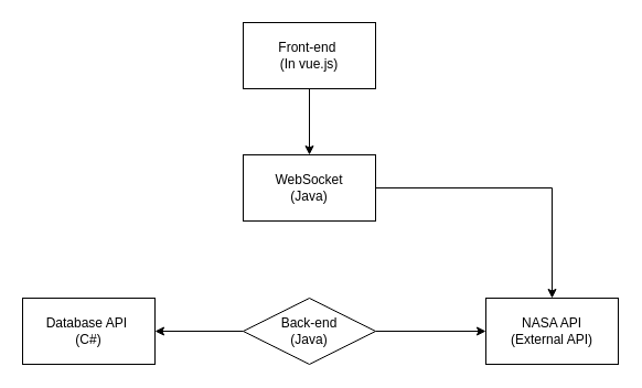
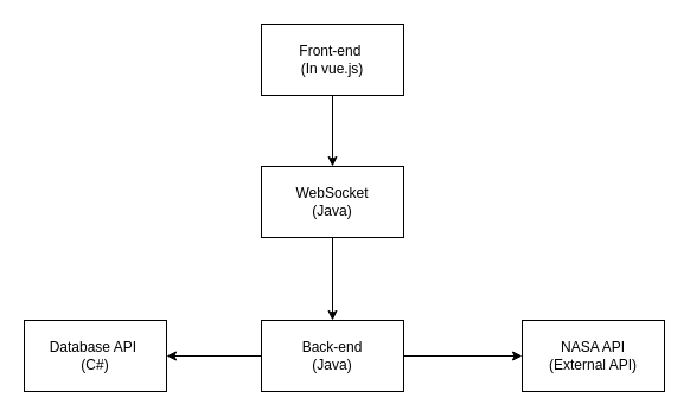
  <mxCell id="0" />
  <mxCell id="1" parent="0" />
  <mxCell id="2" style="edgeStyle=orthogonalEdgeStyle;rounded=0;orthogonalLoop=1;jettySize=auto;html=1;exitX=0.5;exitY=1;exitDx=0;exitDy=0;entryX=0.5;entryY=0;entryDx=0;entryDy=0;" parent="1" source="3" target="5" edge="1"><mxGeometry relative="1" as="geometry" /></mxCell>
  <mxCell id="3" value="Front-end&amp;nbsp;&lt;br&gt;(In vue.js)" style="rounded=0;whiteSpace=wrap;html=1;" parent="1" vertex="1"><mxGeometry x="220" y="20" width="120" height="60" as="geometry" /></mxCell>
- <mxCell id="4" style="edgeStyle=orthogonalEdgeStyle;rounded=0;orthogonalLoop=1;jettySize=auto;html=1;" parent="1" source="5" target="10" edge="1"><mxGeometry relative="1" as="geometry" /></mxCell>
+ <mxCell id="4" style="edgeStyle=orthogonalEdgeStyle;rounded=0;orthogonalLoop=1;jettySize=auto;html=1;entryX=0.5;entryY=0;entryDx=0;entryDy=0;" parent="1" source="5" target="8" edge="1"><mxGeometry relative="1" as="geometry" /></mxCell>
  <mxCell id="5" value="WebSocket&lt;br&gt;(Java)" style="rounded=0;whiteSpace=wrap;html=1;" parent="1" vertex="1"><mxGeometry x="220" y="140" width="120" height="60" as="geometry" /></mxCell>
  <mxCell id="6" style="edgeStyle=orthogonalEdgeStyle;rounded=0;orthogonalLoop=1;jettySize=auto;html=1;" parent="1" source="8" target="10" edge="1"><mxGeometry relative="1" as="geometry" /></mxCell>
  <mxCell id="7" style="edgeStyle=orthogonalEdgeStyle;rounded=0;orthogonalLoop=1;jettySize=auto;html=1;" parent="1" source="8" target="9" edge="1"><mxGeometry relative="1" as="geometry" /></mxCell>
- <mxCell id="8" value="Back-end&lt;br&gt;(Java)" style="rhombus;whiteSpace=wrap;html=1;" parent="1" vertex="1"><mxGeometry x="220" y="270" width="120" height="60" as="geometry" /></mxCell>
+ <mxCell id="8" value="Back-end&lt;br&gt;(Java)" style="rounded=0;whiteSpace=wrap;html=1;" parent="1" vertex="1"><mxGeometry x="220" y="270" width="120" height="60" as="geometry" /></mxCell>
  <mxCell id="9" value="Database API&amp;nbsp;&lt;br&gt;(C#)" style="rounded=0;whiteSpace=wrap;html=1;" parent="1" vertex="1"><mxGeometry x="20" y="270" width="120" height="60" as="geometry" /></mxCell>
  <mxCell id="10" value="NASA API&lt;br&gt;(External API)" style="rounded=0;whiteSpace=wrap;html=1;" parent="1" vertex="1"><mxGeometry x="440" y="270" width="120" height="60" as="geometry" /></mxCell>
